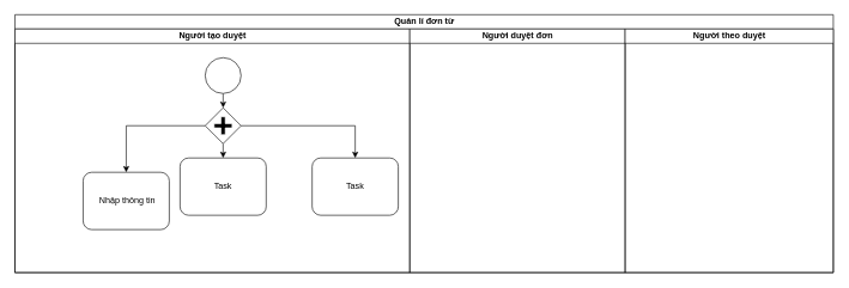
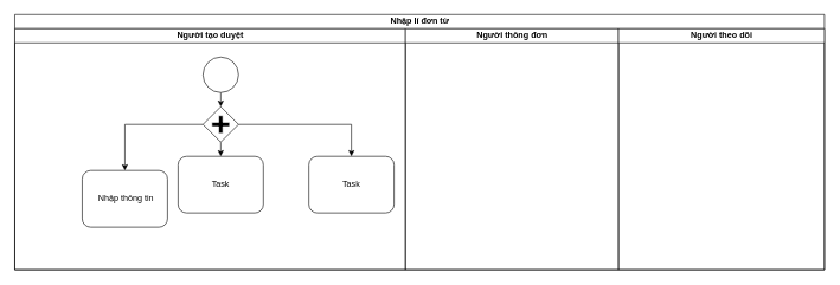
  <mxCell id="0" />
  <mxCell id="1" parent="0" />
- <mxCell id="2" value="Quản lí đơn từ" style="swimlane;html=1;childLayout=stackLayout;resizeParent=1;resizeParentMax=0;startSize=20;" vertex="1" parent="1"><mxGeometry y="20" width="1140" height="360" as="geometry" x="20" /></mxCell>
+ <mxCell id="2" value="Nhập lí đơn từ" style="swimlane;html=1;childLayout=stackLayout;resizeParent=1;resizeParentMax=0;startSize=20;" vertex="1" parent="1"><mxGeometry y="20" width="1140" height="360" as="geometry" x="20" /></mxCell>
  <mxCell id="3" value="Người tạo duyệt" style="swimlane;html=1;startSize=20;" vertex="1" parent="2"><mxGeometry y="20" width="550" height="340" as="geometry" /></mxCell>
  <mxCell id="4" value="&amp;nbsp;Nhập thông tin" style="shape=ext;rounded=1;html=1;whiteSpace=wrap;" vertex="1" parent="3"><mxGeometry x="95" y="200" width="120" height="80" as="geometry" /></mxCell>
  <mxCell id="5" style="edgeStyle=orthogonalEdgeStyle;rounded=0;orthogonalLoop=1;jettySize=auto;html=1;exitX=0.5;exitY=1;exitDx=0;exitDy=0;entryX=0.5;entryY=0;entryDx=0;entryDy=0;" edge="1" parent="3" source="6" target="10"><mxGeometry relative="1" as="geometry" /></mxCell>
  <mxCell id="6" value="" style="shape=mxgraph.bpmn.shape;html=1;verticalLabelPosition=bottom;labelBackgroundColor=#ffffff;verticalAlign=top;align=center;perimeter=ellipsePerimeter;outlineConnect=0;outline=standard;symbol=general;" vertex="1" parent="3"><mxGeometry x="265" y="40" width="50" height="50" as="geometry" /></mxCell>
  <mxCell id="7" style="edgeStyle=orthogonalEdgeStyle;rounded=0;orthogonalLoop=1;jettySize=auto;html=1;exitX=1;exitY=0.5;exitDx=0;exitDy=0;entryX=0.5;entryY=0;entryDx=0;entryDy=0;" edge="1" parent="3" source="10" target="12"><mxGeometry relative="1" as="geometry" /></mxCell>
  <mxCell id="8" style="edgeStyle=orthogonalEdgeStyle;rounded=0;orthogonalLoop=1;jettySize=auto;html=1;exitX=0.5;exitY=1;exitDx=0;exitDy=0;entryX=0.5;entryY=0;entryDx=0;entryDy=0;" edge="1" parent="3" source="10" target="11"><mxGeometry relative="1" as="geometry" /></mxCell>
  <mxCell id="9" style="edgeStyle=orthogonalEdgeStyle;rounded=0;orthogonalLoop=1;jettySize=auto;html=1;exitX=0;exitY=0.5;exitDx=0;exitDy=0;entryX=0.5;entryY=0;entryDx=0;entryDy=0;" edge="1" parent="3" source="10" target="4"><mxGeometry relative="1" as="geometry" /></mxCell>
  <mxCell id="10" value="" style="shape=mxgraph.bpmn.shape;html=1;verticalLabelPosition=bottom;labelBackgroundColor=#ffffff;verticalAlign=top;align=center;perimeter=rhombusPerimeter;background=gateway;outlineConnect=0;outline=none;symbol=parallelGw;" vertex="1" parent="3"><mxGeometry x="265" y="110" width="50" height="50" as="geometry" /></mxCell>
  <mxCell id="11" value="Task" style="shape=ext;rounded=1;html=1;whiteSpace=wrap;" vertex="1" parent="3"><mxGeometry x="230" y="180" width="120" height="80" as="geometry" /></mxCell>
  <mxCell id="12" value="Task" style="shape=ext;rounded=1;html=1;whiteSpace=wrap;" vertex="1" parent="3"><mxGeometry x="414" y="180" width="120" height="80" as="geometry" /></mxCell>
- <mxCell id="13" value="Người duyệt đơn" style="swimlane;html=1;startSize=20;" vertex="1" parent="2"><mxGeometry x="550" y="20" width="300" height="340" as="geometry" /></mxCell>
- <mxCell id="14" value="Người theo duyệt" style="swimlane;html=1;startSize=20;" vertex="1" parent="2"><mxGeometry x="850" y="20" width="290" height="340" as="geometry" /></mxCell>
+ <mxCell id="13" value="Người thông đơn" style="swimlane;html=1;startSize=20;" vertex="1" parent="2"><mxGeometry x="550" y="20" width="300" height="340" as="geometry" /></mxCell>
+ <mxCell id="14" value="Người theo dõi" style="swimlane;html=1;startSize=20;" vertex="1" parent="2"><mxGeometry x="850" y="20" width="290" height="340" as="geometry" /></mxCell>
